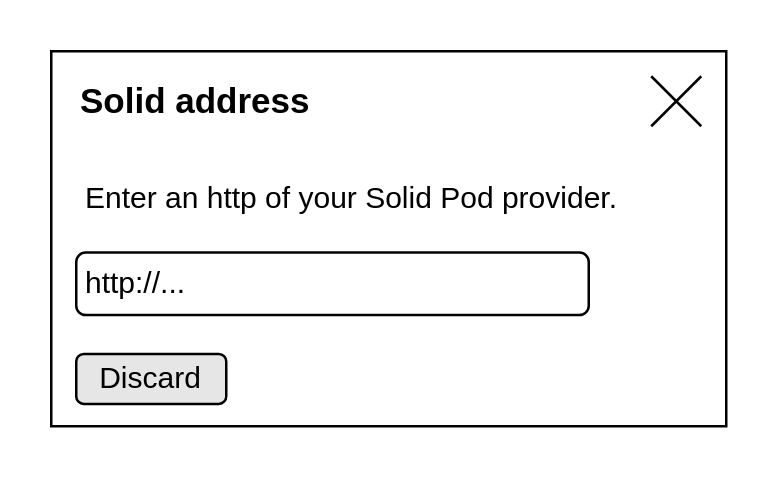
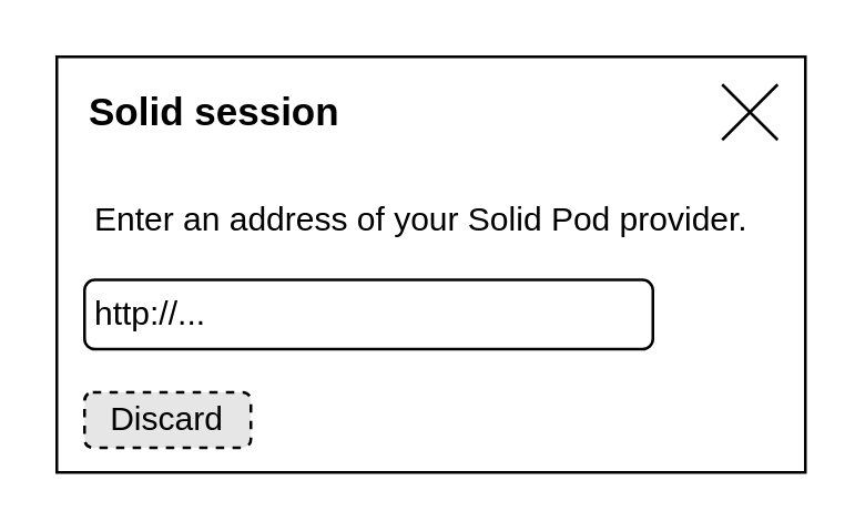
  <mxCell id="0" />
  <mxCell id="1" parent="0" />
  <mxCell id="2" value="" style="rounded=0;whiteSpace=wrap;html=1;fillColor=none;" parent="1" vertex="1"><mxGeometry x="20" y="20" width="270" height="150" as="geometry" /></mxCell>
  <mxCell id="3" value="" style="endArrow=none;html=1;rounded=0;strokeWidth=1;" parent="1" edge="1"><mxGeometry width="50" height="50" relative="1" as="geometry"><mxPoint x="260" y="50" as="sourcePoint" /><mxPoint x="280" y="30" as="targetPoint" /></mxGeometry></mxCell>
  <mxCell id="4" value="" style="endArrow=none;html=1;rounded=0;strokeWidth=1;" parent="1" edge="1"><mxGeometry width="50" height="50" relative="1" as="geometry"><mxPoint x="280" y="50" as="sourcePoint" /><mxPoint x="260" y="30" as="targetPoint" /></mxGeometry></mxCell>
- <mxCell id="5" value="Solid address" style="text;html=1;strokeColor=none;fillColor=none;align=left;verticalAlign=middle;whiteSpace=wrap;rounded=0;fontColor=#000000;fontStyle=1;fontSize=14;" parent="1" vertex="1"><mxGeometry x="30" y="30" width="160" height="20" as="geometry" /></mxCell>
- <mxCell id="6" value="Enter an http of your Solid Pod provider." style="text;html=1;strokeColor=none;fillColor=none;align=left;verticalAlign=middle;whiteSpace=wrap;rounded=0;spacingLeft=2;" parent="1" vertex="1"><mxGeometry x="30" y="68.93" width="250" height="21.07" as="geometry" /></mxCell>
- <mxCell id="7" value="Discard" style="rounded=1;whiteSpace=wrap;html=1;fontColor=#000000;fontStyle=0;fillColor=#E6E6E6;" parent="1" vertex="1"><mxGeometry x="30" y="141.07" width="60" height="20" as="geometry" /></mxCell>
+ <mxCell id="5" value="Solid session" style="text;html=1;strokeColor=none;fillColor=none;align=left;verticalAlign=middle;whiteSpace=wrap;rounded=0;fontColor=#000000;fontStyle=1;fontSize=14;" parent="1" vertex="1"><mxGeometry x="30" y="30" width="160" height="20" as="geometry" /></mxCell>
+ <mxCell id="6" value="Enter an address of your Solid Pod provider." style="text;html=1;strokeColor=none;fillColor=none;align=left;verticalAlign=middle;whiteSpace=wrap;rounded=0;spacingLeft=2;" parent="1" vertex="1"><mxGeometry x="30" y="68.93" width="250" height="21.07" as="geometry" /></mxCell>
+ <mxCell id="7" value="Discard" style="rounded=1;whiteSpace=wrap;html=1;fontColor=#000000;fontStyle=0;fillColor=#E6E6E6;dashed=1;" parent="1" vertex="1"><mxGeometry x="30" y="141.07" width="60" height="20" as="geometry" /></mxCell>
  <mxCell id="8" value="http://..." style="rounded=1;whiteSpace=wrap;html=1;align=left;spacingLeft=2;" parent="1" vertex="1"><mxGeometry x="30" y="100.53" width="205" height="25" as="geometry" /></mxCell>
